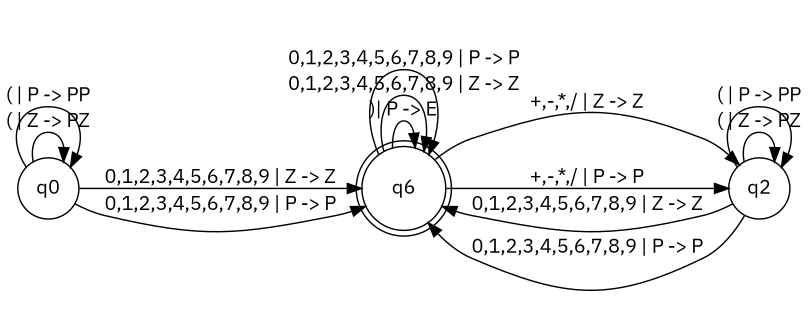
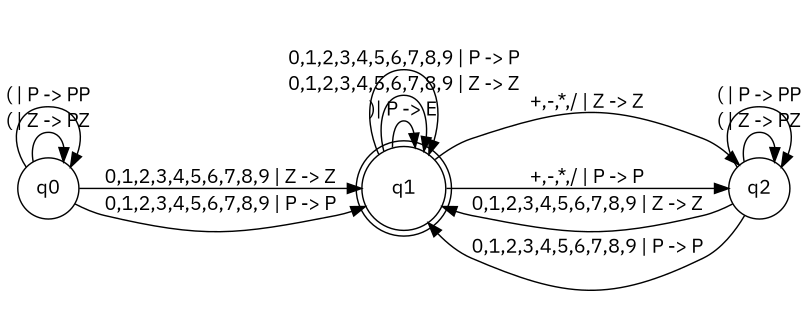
  digraph {
    rankdir=LR
    fontname="IBM Plex Sans"
    node [shape=circle fontname="IBM Plex Sans"]
    edge [fontname="IBM Plex Sans"]
-   n1 [label=q6 shape=doublecircle]
+   n1 [label=q1 shape=doublecircle]
    q2
    q0
    n1 -> n1 [label=")| P -> E"]
    n1 -> n1 [label="0,1,2,3,4,5,6,7,8,9 | Z -> Z"]
    n1 -> n1 [label="0,1,2,3,4,5,6,7,8,9 | P -> P"]
    n1 -> q2 [label="+,-,*,/ | Z -> Z"]
    n1 -> q2 [label="+,-,*,/ | P -> P"]
    q2 -> n1 [label="0,1,2,3,4,5,6,7,8,9 | Z -> Z"]
    q2 -> n1 [label="0,1,2,3,4,5,6,7,8,9 | P -> P"]
    q2 -> q2 [label="( | Z -> PZ"]
    q2 -> q2 [label="( | P -> PP"]
    q0 -> n1 [label="0,1,2,3,4,5,6,7,8,9 | Z -> Z"]
    q0 -> n1 [label="0,1,2,3,4,5,6,7,8,9 | P -> P"]
    q0 -> q0 [label="( | Z -> PZ"]
    q0 -> q0 [label="( | P -> PP"]
  }
